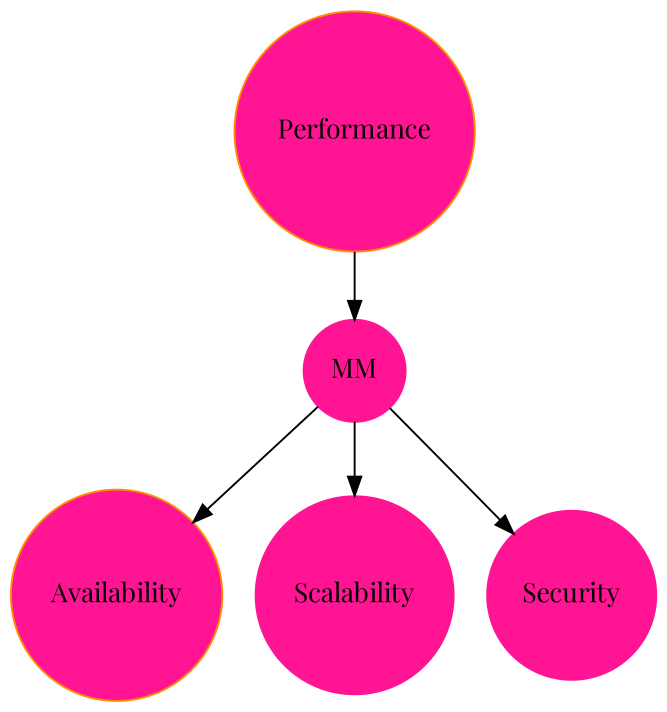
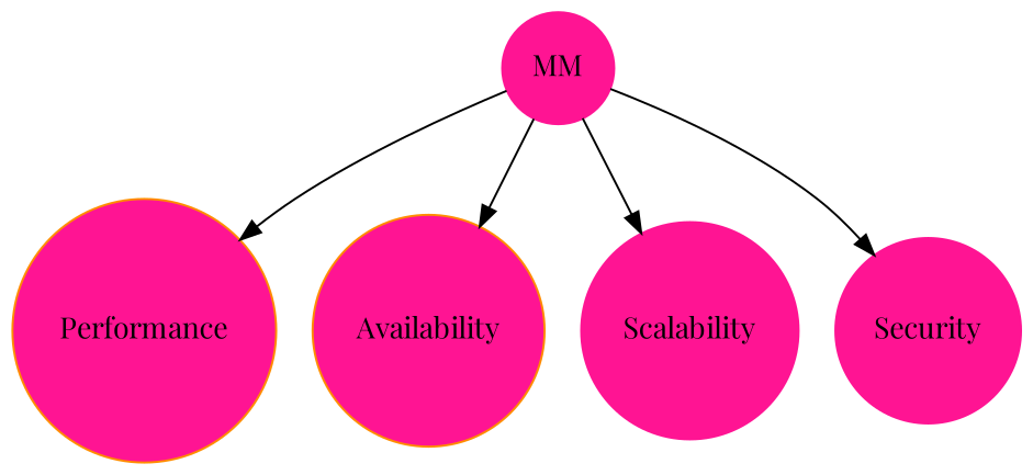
  digraph {
    fontname="Playfair Display"
    node [color=deeppink fontname="Playfair Display" shape=circle style=filled]
    edge [fontname="Playfair Display"]
    Performance [color=darkorange fillcolor=deeppink]
    MM
    Availability [color=darkorange fillcolor=deeppink]
    Scalability
    Security
-   Performance -> MM
+   MM -> Performance
    MM -> Availability
    MM -> Scalability
    MM -> Security
  }
